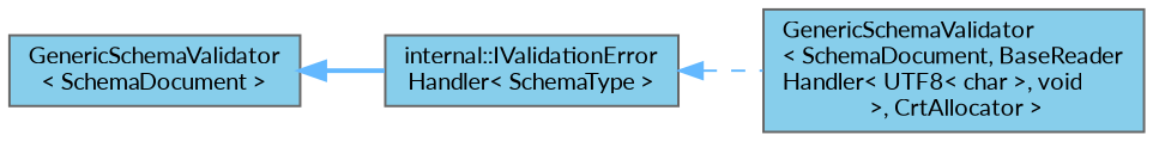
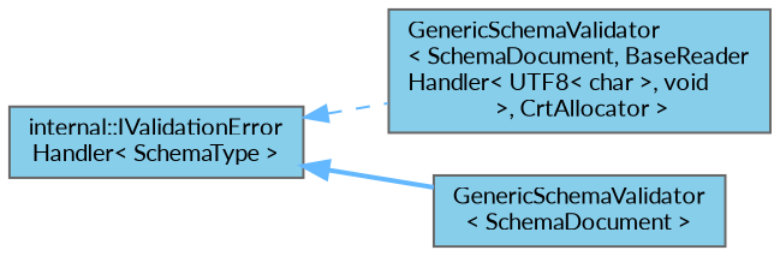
  digraph {
    rankdir=LR
    fontname=Lato
    node [color=gray40 fillcolor=skyblue fontname=Lato fontsize=10 shape=box style=filled]
    edge [color=steelblue1 dir=back fontname=Lato fontsize=10 labelfontname=Helvetica labelfontsize=10]
    n1 [fontcolor=black height=0.2 label="internal::IValidationError\lHandler\< SchemaType \>" width=0.4]
    n2 [height=0.2 label="GenericSchemaValidator\l\< SchemaDocument, BaseReader\lHandler\< UTF8\< char \>, void\l \>, CrtAllocator \>" width=0.4]
    n3 [height=0.2 label="GenericSchemaValidator\l\< SchemaDocument \>" width=0.4]
    n1 -> n2 [style=dashed]
-   n3 -> n1 [style=bold]
+   n1 -> n3 [style=bold]
  }
